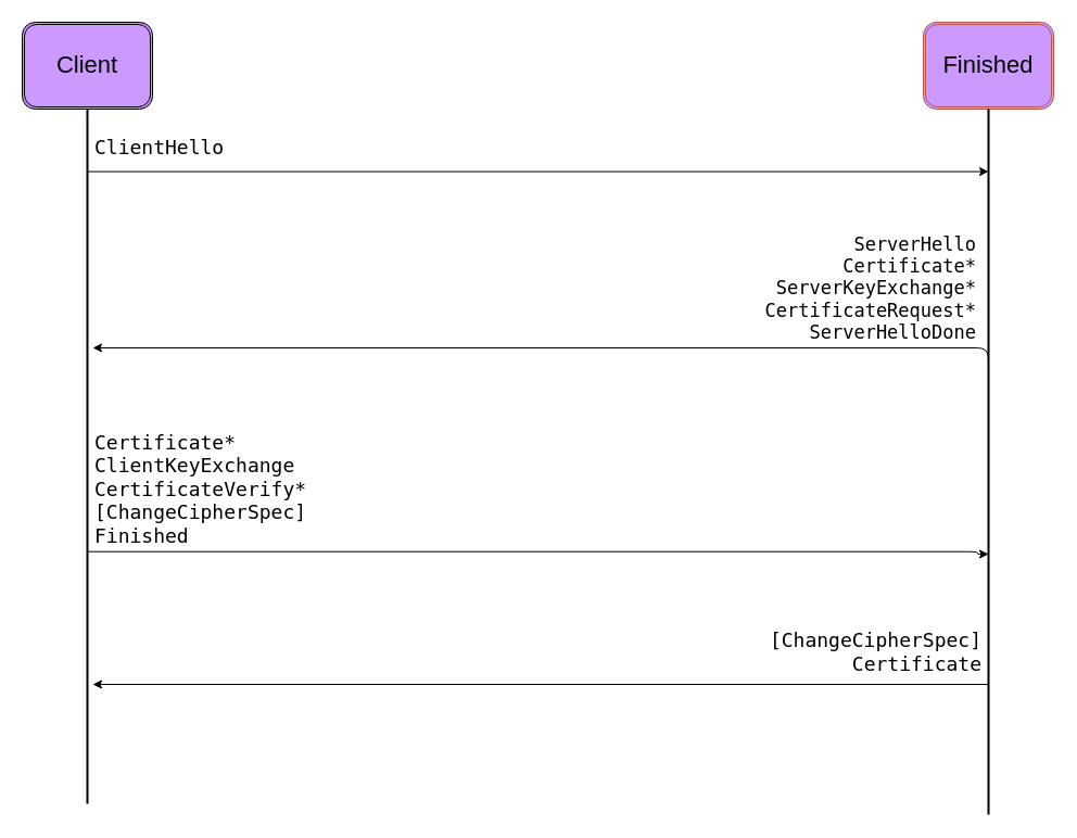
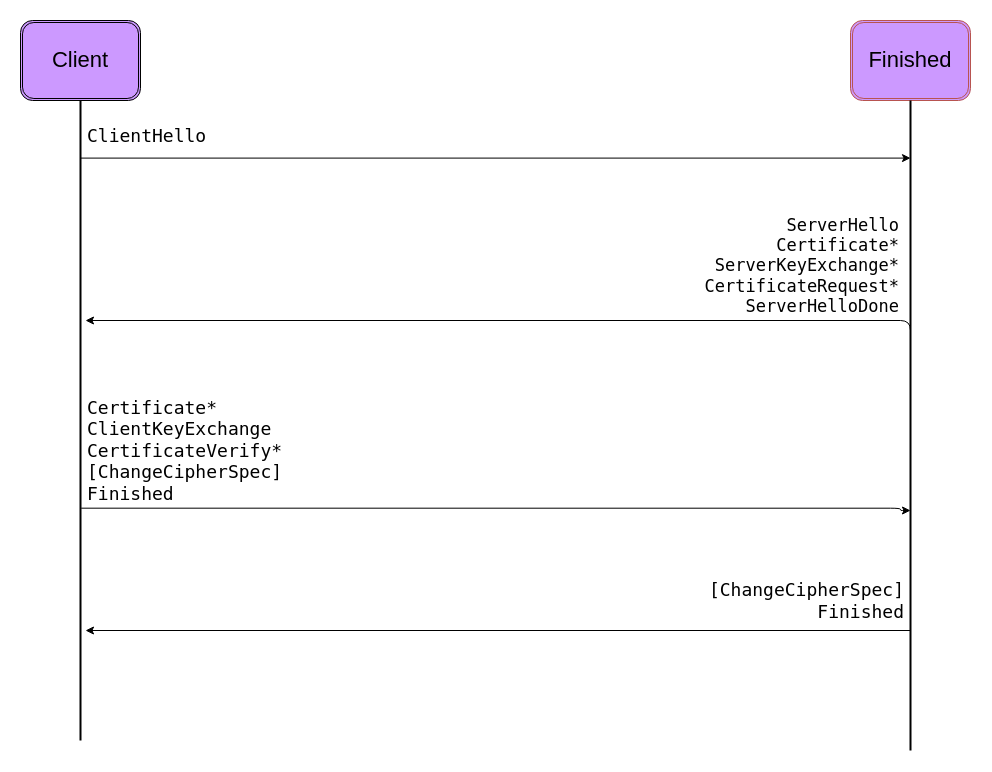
  <mxCell id="0" />
  <mxCell id="1" parent="0" />
  <mxCell id="2" value="&lt;font color=&quot;#000000&quot; style=&quot;font-size: 22px&quot;&gt;Finished&lt;/font&gt;" style="shape=ext;double=1;rounded=1;whiteSpace=wrap;html=1;fillColor=#CC99FF;strokeColor=#b85450;" vertex="1" parent="1"><mxGeometry x="850" y="20" width="120" height="80" as="geometry" /></mxCell>
  <mxCell id="3" value="&lt;font color=&quot;#000000&quot; style=&quot;font-size: 22px&quot;&gt;Client&lt;/font&gt;" style="shape=ext;double=1;rounded=1;whiteSpace=wrap;html=1;fillColor=#CC99FF;" vertex="1" parent="1"><mxGeometry x="20" y="20" width="120" height="80" as="geometry" /></mxCell>
  <mxCell id="4" value="" style="line;strokeWidth=2;direction=south;html=1;fontSize=22;fontColor=#000000;fillColor=#CC99FF;" vertex="1" parent="1"><mxGeometry x="75" y="100" width="10" height="640" as="geometry" /></mxCell>
  <mxCell id="5" value="" style="line;strokeWidth=2;direction=south;html=1;fontSize=22;fontColor=#000000;fillColor=#CC99FF;" vertex="1" parent="1"><mxGeometry x="905" y="100" width="10" height="650" as="geometry" /></mxCell>
  <mxCell id="6" value="" style="edgeStyle=segmentEdgeStyle;endArrow=classic;html=1;fontSize=22;fontColor=#000000;exitX=0.09;exitY=0.515;exitDx=0;exitDy=0;exitPerimeter=0;entryX=0.09;entryY=0.5;entryDx=0;entryDy=0;entryPerimeter=0;" edge="1" parent="1" source="4" target="5"><mxGeometry width="50" height="50" relative="1" as="geometry"><mxPoint x="550" y="230" as="sourcePoint" /><mxPoint x="890" y="140" as="targetPoint" /></mxGeometry></mxCell>
  <mxCell id="7" value="&lt;pre class=&quot;newpage&quot;&gt;&lt;font style=&quot;font-size: 18px&quot;&gt;ClientHello&lt;/font&gt;&lt;/pre&gt;" style="text;html=1;align=left;verticalAlign=middle;resizable=0;points=[];autosize=1;strokeColor=none;fillColor=none;fontSize=22;fontColor=#000000;" vertex="1" parent="1"><mxGeometry x="85" y="95" width="130" height="80" as="geometry" /></mxCell>
  <mxCell id="8" value="" style="edgeStyle=segmentEdgeStyle;endArrow=classic;html=1;fontSize=18;fontColor=#000000;" edge="1" parent="1" target="4"><mxGeometry width="50" height="50" relative="1" as="geometry"><mxPoint x="910" y="350" as="sourcePoint" /><mxPoint x="600" y="180" as="targetPoint" /><Array as="points"><mxPoint x="910" y="320" /></Array></mxGeometry></mxCell>
  <mxCell id="9" value="&lt;pre class=&quot;newpage&quot; style=&quot;font-size: 17px&quot;&gt;&lt;pre&gt;ServerHello&lt;br/&gt;                                                 Certificate*&lt;br/&gt;                                           ServerKeyExchange*&lt;br/&gt;                                          CertificateRequest*&lt;br/&gt;                                     ServerHelloDone&lt;/pre&gt;&lt;/pre&gt;" style="text;html=1;align=right;verticalAlign=middle;resizable=0;points=[];autosize=1;strokeColor=none;fillColor=none;fontSize=18;fontColor=#000000;" vertex="1" parent="1"><mxGeometry x="260" y="190" width="640" height="150" as="geometry" /></mxCell>
  <mxCell id="10" value="&lt;pre&gt;Certificate*&lt;br/&gt;ClientKeyExchange&lt;br/&gt;CertificateVerify*&lt;br/&gt;[ChangeCipherSpec]&lt;br/&gt;Finished &lt;/pre&gt;" style="text;html=1;align=left;verticalAlign=middle;resizable=0;points=[];autosize=1;strokeColor=none;fillColor=none;fontSize=18;fontColor=#000000;" vertex="1" parent="1"><mxGeometry x="85" y="375" width="210" height="150" as="geometry" /></mxCell>
  <mxCell id="11" value="" style="edgeStyle=segmentEdgeStyle;endArrow=classic;html=1;fontSize=18;fontColor=#000000;exitX=0.637;exitY=0.432;exitDx=0;exitDy=0;exitPerimeter=0;" edge="1" parent="1" source="4"><mxGeometry width="50" height="50" relative="1" as="geometry"><mxPoint x="500" y="460" as="sourcePoint" /><mxPoint x="910" y="510" as="targetPoint" /><Array as="points"><mxPoint x="900" y="508" /><mxPoint x="900" y="510" /></Array></mxGeometry></mxCell>
- <mxCell id="12" value="&lt;pre&gt;[ChangeCipherSpec]&lt;br/&gt;                                            Certificate&lt;/pre&gt;" style="text;html=1;align=right;verticalAlign=middle;resizable=0;points=[];autosize=1;strokeColor=none;fillColor=none;fontSize=18;fontColor=#000000;" vertex="1" parent="1"><mxGeometry x="325" y="560" width="580" height="80" as="geometry" /></mxCell>
+ <mxCell id="12" value="&lt;pre&gt;[ChangeCipherSpec]&lt;br/&gt;                                            Finished&lt;/pre&gt;" style="text;html=1;align=right;verticalAlign=middle;resizable=0;points=[];autosize=1;strokeColor=none;fillColor=none;fontSize=18;fontColor=#000000;" vertex="1" parent="1"><mxGeometry x="325" y="560" width="580" height="80" as="geometry" /></mxCell>
  <mxCell id="13" value="" style="edgeStyle=segmentEdgeStyle;endArrow=classic;html=1;fontSize=18;fontColor=#000000;" edge="1" parent="1" target="4"><mxGeometry width="50" height="50" relative="1" as="geometry"><mxPoint x="910" y="630" as="sourcePoint" /><mxPoint x="660" y="600" as="targetPoint" /></mxGeometry></mxCell>
